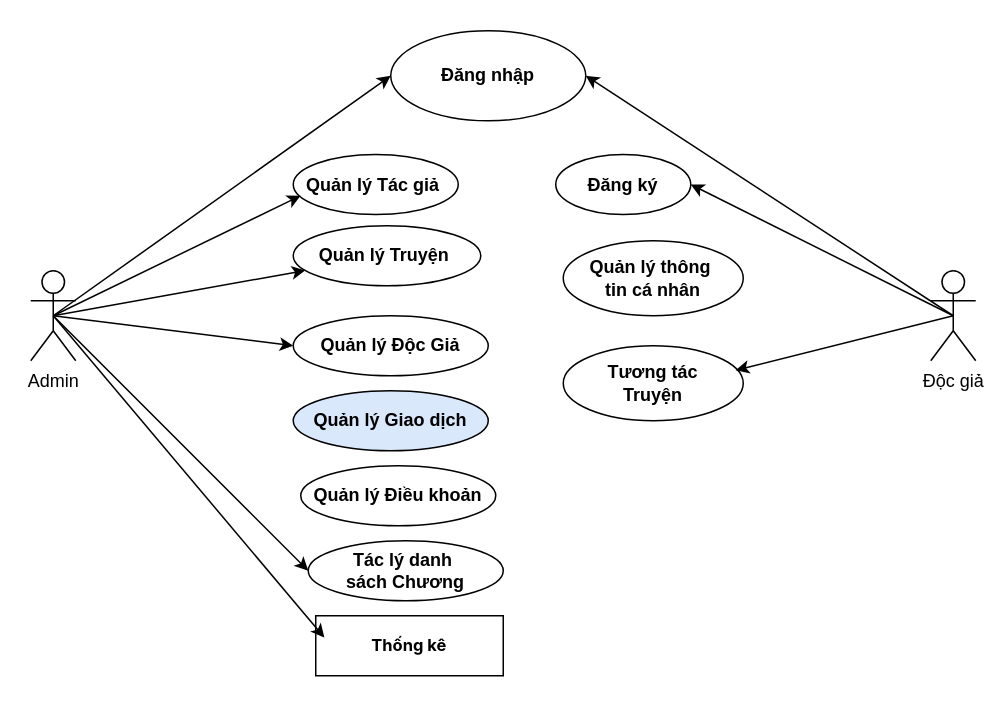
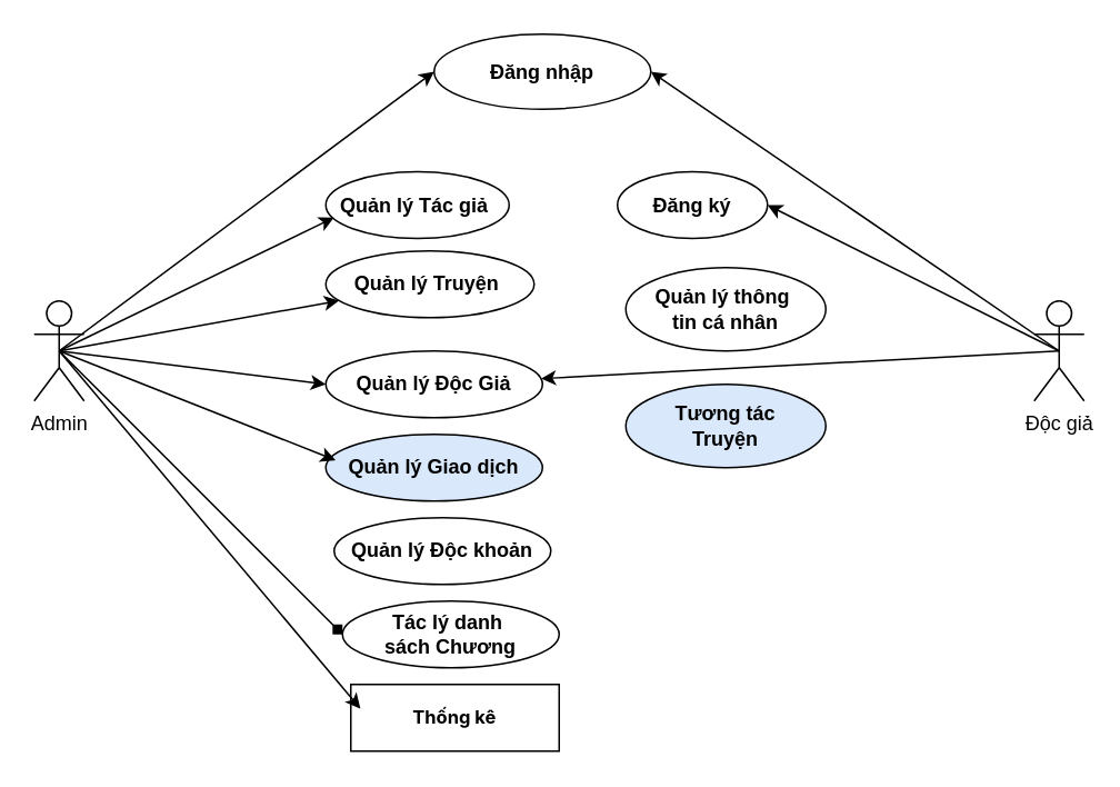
  <mxCell id="0" />
  <mxCell id="1" parent="0" />
  <mxCell id="2" value="Độc giả" style="shape=umlActor;verticalLabelPosition=bottom;verticalAlign=top;html=1;outlineConnect=0;" parent="1" vertex="1"><mxGeometry x="620" y="180" width="30" height="60" as="geometry" /></mxCell>
- <mxCell id="3" value="Đăng nhập" style="ellipse;whiteSpace=wrap;html=1;fontStyle=1" parent="1" vertex="1"><mxGeometry x="260" y="20" width="130" height="60" as="geometry" /></mxCell>
+ <mxCell id="3" value="Đăng nhập" style="ellipse;whiteSpace=wrap;html=1;fontStyle=1" parent="1" vertex="1"><mxGeometry x="260" y="20" width="130" height="45" as="geometry" /></mxCell>
  <mxCell id="4" value="Quản lý Tác giả&amp;nbsp;" style="ellipse;whiteSpace=wrap;html=1;fontStyle=1" parent="1" vertex="1"><mxGeometry x="195" y="102.5" width="110" height="40" as="geometry" /></mxCell>
  <mxCell id="5" value="Quản lý Truyện&amp;nbsp;" style="ellipse;whiteSpace=wrap;html=1;fontStyle=1" parent="1" vertex="1"><mxGeometry x="195" y="150" width="125" height="40" as="geometry" /></mxCell>
  <mxCell id="6" value="Quản lý Độc Giả" style="ellipse;whiteSpace=wrap;html=1;fontStyle=1" parent="1" vertex="1"><mxGeometry x="195" y="210" width="130" height="40" as="geometry" /></mxCell>
  <mxCell id="7" value="Quản lý Giao dịch" style="ellipse;whiteSpace=wrap;html=1;fontStyle=1;fillColor=#dae8fc;" parent="1" vertex="1"><mxGeometry x="195" y="260" width="130" height="40" as="geometry" /></mxCell>
  <mxCell id="8" value="Admin" style="shape=umlActor;verticalLabelPosition=bottom;verticalAlign=top;html=1;outlineConnect=0;" parent="1" vertex="1"><mxGeometry x="20" y="180" width="30" height="60" as="geometry" /></mxCell>
  <mxCell id="9" value="" style="endArrow=classic;html=1;exitX=0.5;exitY=0.5;exitDx=0;exitDy=0;exitPerimeter=0;entryX=0;entryY=0.5;entryDx=0;entryDy=0;" parent="1" source="8" target="3" edge="1"><mxGeometry width="50" height="50" relative="1" as="geometry"><mxPoint x="410" y="200" as="sourcePoint" /><mxPoint x="460" y="150" as="targetPoint" /></mxGeometry></mxCell>
  <mxCell id="10" value="" style="endArrow=classic;html=1;exitX=0.5;exitY=0.5;exitDx=0;exitDy=0;exitPerimeter=0;" parent="1" source="8" target="5" edge="1"><mxGeometry width="50" height="50" relative="1" as="geometry"><mxPoint x="85" y="180" as="sourcePoint" /><mxPoint x="200" y="200" as="targetPoint" /></mxGeometry></mxCell>
  <mxCell id="11" value="" style="endArrow=classic;html=1;exitX=0.5;exitY=0.5;exitDx=0;exitDy=0;exitPerimeter=0;entryX=0.045;entryY=0.686;entryDx=0;entryDy=0;entryPerimeter=0;" parent="1" source="8" target="4" edge="1"><mxGeometry width="50" height="50" relative="1" as="geometry"><mxPoint x="85" y="180" as="sourcePoint" /><mxPoint x="175" y="16" as="targetPoint" /></mxGeometry></mxCell>
  <mxCell id="12" value="" style="endArrow=classic;html=1;exitX=0.5;exitY=0.5;exitDx=0;exitDy=0;exitPerimeter=0;entryX=0;entryY=0.5;entryDx=0;entryDy=0;" parent="1" source="8" target="6" edge="1"><mxGeometry width="50" height="50" relative="1" as="geometry"><mxPoint x="85" y="180" as="sourcePoint" /><mxPoint x="207" y="119" as="targetPoint" /></mxGeometry></mxCell>
+ <mxCell id="13" value="" style="endArrow=classic;html=1;entryX=0.045;entryY=0.388;entryDx=0;entryDy=0;exitX=0.5;exitY=0.5;exitDx=0;exitDy=0;exitPerimeter=0;entryPerimeter=0;" parent="1" source="8" target="7" edge="1"><mxGeometry width="50" height="50" relative="1" as="geometry"><mxPoint x="100" y="200" as="sourcePoint" /><mxPoint x="176" y="244" as="targetPoint" /></mxGeometry></mxCell>
  <mxCell id="14" value="" style="endArrow=classic;html=1;entryX=1;entryY=0.5;entryDx=0;entryDy=0;exitX=0.5;exitY=0.5;exitDx=0;exitDy=0;exitPerimeter=0;" parent="1" source="2" target="3" edge="1"><mxGeometry width="50" height="50" relative="1" as="geometry"><mxPoint x="410" y="200" as="sourcePoint" /><mxPoint x="310" y="40" as="targetPoint" /></mxGeometry></mxCell>
  <mxCell id="15" value="&lt;b&gt;Đăng ký&lt;/b&gt;" style="ellipse;whiteSpace=wrap;html=1;" parent="1" vertex="1"><mxGeometry x="370" y="102.5" width="90" height="40" as="geometry" /></mxCell>
  <mxCell id="16" value="" style="endArrow=classic;html=1;entryX=1;entryY=0.5;entryDx=0;entryDy=0;exitX=0.5;exitY=0.5;exitDx=0;exitDy=0;exitPerimeter=0;" parent="1" source="2" target="15" edge="1"><mxGeometry width="50" height="50" relative="1" as="geometry"><mxPoint x="630" y="164" as="sourcePoint" /><mxPoint x="460" y="170" as="targetPoint" /></mxGeometry></mxCell>
  <mxCell id="17" value="Quản lý thông&amp;nbsp;&lt;div&gt;tin&amp;nbsp;&lt;span style=&quot;background-color: transparent;&quot;&gt;cá nhân&lt;/span&gt;&lt;/div&gt;" style="ellipse;whiteSpace=wrap;html=1;fontStyle=1" parent="1" vertex="1"><mxGeometry x="375" y="160" width="120" height="50" as="geometry" /></mxCell>
- <mxCell id="18" value="Quản lý Điều khoản" style="ellipse;whiteSpace=wrap;html=1;fontStyle=1" parent="1" vertex="1"><mxGeometry x="200" y="310" width="130" height="40" as="geometry" /></mxCell>
+ <mxCell id="18" value="Quản lý Độc khoản" style="ellipse;whiteSpace=wrap;html=1;fontStyle=1" parent="1" vertex="1"><mxGeometry x="200" y="310" width="130" height="40" as="geometry" /></mxCell>
  <mxCell id="19" value="&lt;strong style=&quot;font-family: Inter, system-ui, -apple-system, &amp;quot;system-ui&amp;quot;, &amp;quot;Segoe UI&amp;quot;, Roboto, &amp;quot;Noto Sans&amp;quot;, Ubuntu, Cantarell, &amp;quot;Helvetica Neue&amp;quot;, Oxygen, &amp;quot;Open Sans&amp;quot;, sans-serif; font-style: normal; font-variant-ligatures: normal; font-variant-caps: normal; letter-spacing: normal; orphans: 2; text-align: start; text-indent: 0px; text-transform: none; widows: 2; word-spacing: 0px; -webkit-text-stroke-width: 0px; white-space: normal; text-decoration-thickness: initial; text-decoration-style: initial; text-decoration-color: initial;&quot;&gt;Thống kê&lt;/strong&gt;" style="whiteSpace=wrap;html=1;fontSize=11;fontColor=default;rounded=0;" parent="1" vertex="1"><mxGeometry x="210" y="410" width="125" height="40" as="geometry" /></mxCell>
  <mxCell id="20" value="" style="endArrow=classic;html=1;entryX=0.046;entryY=0.363;entryDx=0;entryDy=0;entryPerimeter=0;exitX=0.5;exitY=0.5;exitDx=0;exitDy=0;exitPerimeter=0;" parent="1" source="8" target="19" edge="1"><mxGeometry width="50" height="50" relative="1" as="geometry"><mxPoint x="85" y="180" as="sourcePoint" /><mxPoint x="210" y="400" as="targetPoint" /></mxGeometry></mxCell>
- <mxCell id="21" value="Tương tác&lt;div&gt;Truyện&lt;/div&gt;" style="ellipse;whiteSpace=wrap;html=1;fontStyle=1" parent="1" vertex="1"><mxGeometry x="375" y="230" width="120" height="50" as="geometry" /></mxCell>
- <mxCell id="22" value="" style="endArrow=classic;html=1;entryX=0.958;entryY=0.327;entryDx=0;entryDy=0;exitX=0.5;exitY=0.5;exitDx=0;exitDy=0;exitPerimeter=0;entryPerimeter=0;" parent="1" source="2" target="21" edge="1"><mxGeometry width="50" height="50" relative="1" as="geometry"><mxPoint x="645" y="180" as="sourcePoint" /><mxPoint x="520" y="233" as="targetPoint" /></mxGeometry></mxCell>
+ <mxCell id="21" value="Tương tác&lt;div&gt;Truyện&lt;/div&gt;" style="ellipse;whiteSpace=wrap;html=1;fontStyle=1;fillColor=#dae8fc;" parent="1" vertex="1"><mxGeometry x="375" y="230" width="120" height="50" as="geometry" /></mxCell>
+ <mxCell id="22" value="" style="endArrow=classic;html=1;exitX=0.5;exitY=0.5;exitDx=0;exitDy=0;exitPerimeter=0;" parent="1" source="2" target="6" edge="1"><mxGeometry width="50" height="50" relative="1" as="geometry"><mxPoint x="645" y="180" as="sourcePoint" /><mxPoint x="520" y="233" as="targetPoint" /></mxGeometry></mxCell>
  <mxCell id="23" value="Tác lý danh&amp;nbsp;&lt;div&gt;sách Chương&lt;/div&gt;" style="ellipse;whiteSpace=wrap;html=1;fontStyle=1" parent="1" vertex="1"><mxGeometry x="205" y="360" width="130" height="40" as="geometry" /></mxCell>
- <mxCell id="24" value="" style="endArrow=classic;html=1;entryX=0;entryY=0.5;entryDx=0;entryDy=0;exitX=0.5;exitY=0.5;exitDx=0;exitDy=0;exitPerimeter=0;" parent="1" source="8" target="23" edge="1"><mxGeometry width="50" height="50" relative="1" as="geometry"><mxPoint x="100" y="203" as="sourcePoint" /><mxPoint x="221" y="385" as="targetPoint" /></mxGeometry></mxCell>
+ <mxCell id="24" value="" style="endArrow=diamond;html=1;entryX=0;entryY=0.5;entryDx=0;entryDy=0;exitX=0.5;exitY=0.5;exitDx=0;exitDy=0;exitPerimeter=0;" parent="1" source="8" target="23" edge="1"><mxGeometry width="50" height="50" relative="1" as="geometry"><mxPoint x="100" y="203" as="sourcePoint" /><mxPoint x="221" y="385" as="targetPoint" /></mxGeometry></mxCell>
